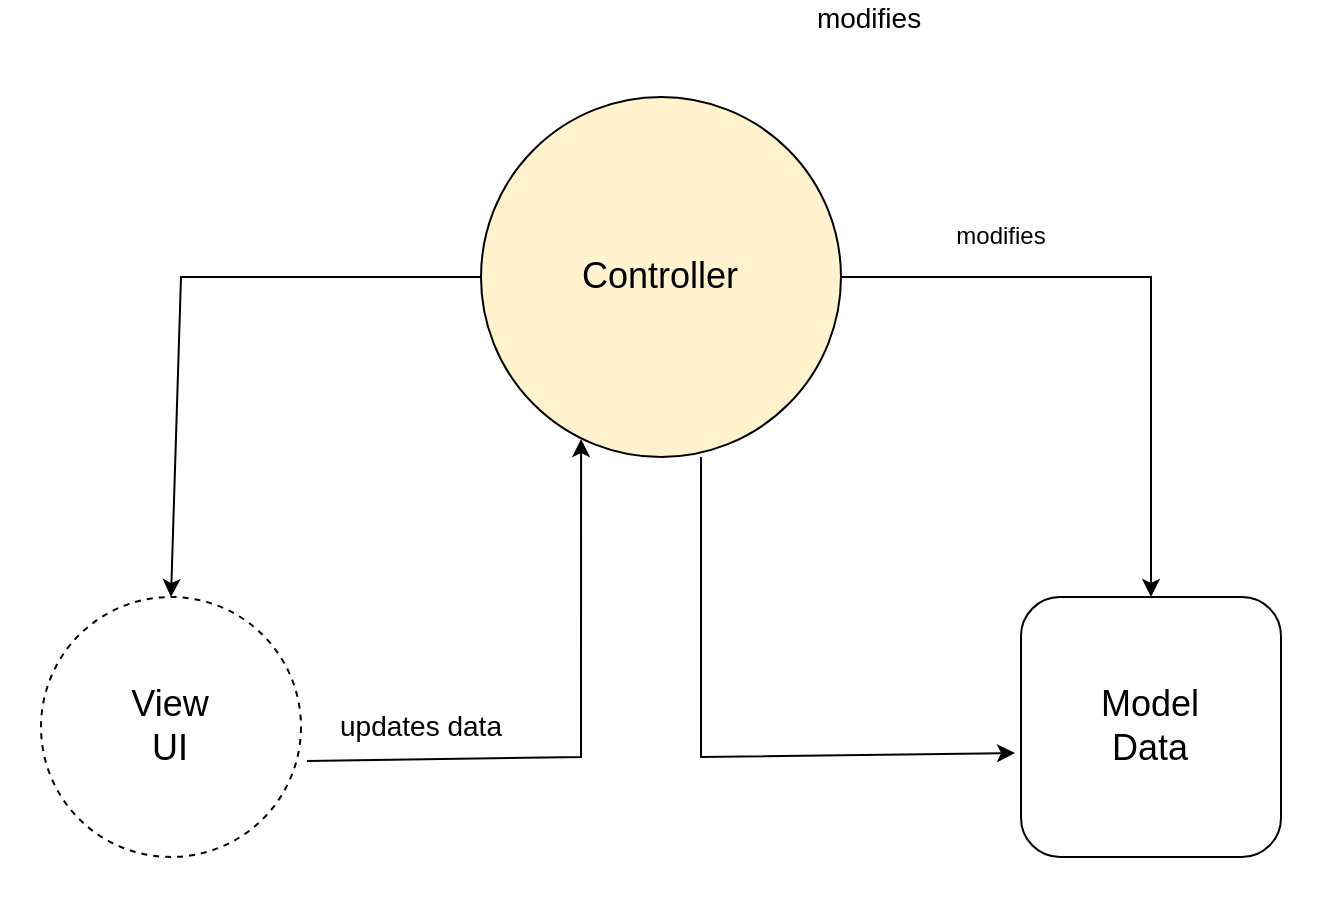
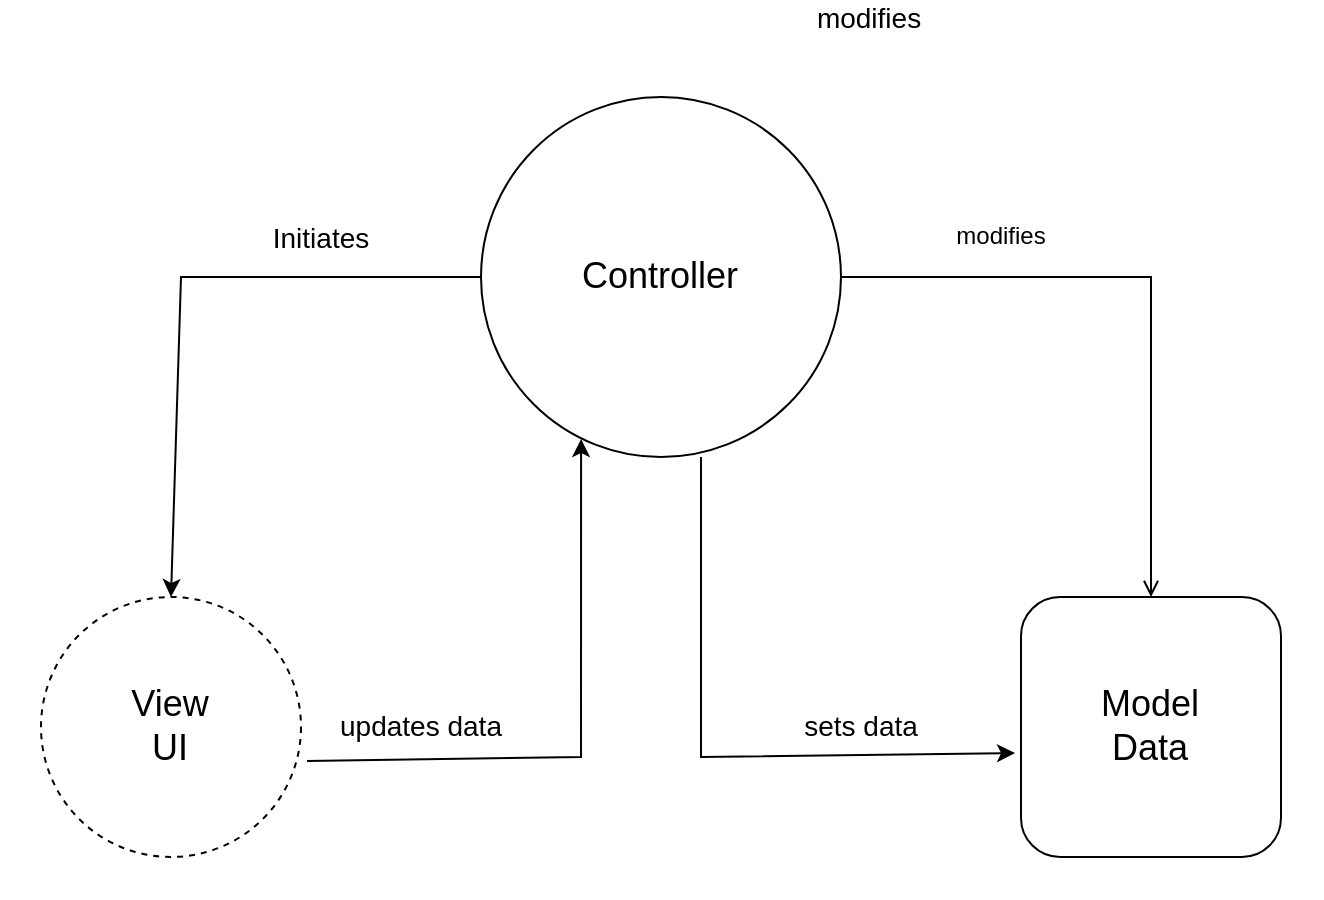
  <mxCell id="0" />
  <mxCell id="1" parent="0" />
- <mxCell id="2" style="edgeStyle=orthogonalEdgeStyle;rounded=0;orthogonalLoop=1;jettySize=auto;html=1;fontSize=18;exitX=1;exitY=0.5;exitDx=0;exitDy=0;" parent="1" source="4" target="6" edge="1"><mxGeometry relative="1" as="geometry"><mxPoint x="550" y="80" as="targetPoint" /></mxGeometry></mxCell>
+ <mxCell id="2" style="edgeStyle=orthogonalEdgeStyle;rounded=0;orthogonalLoop=1;jettySize=auto;html=1;fontSize=18;exitX=1;exitY=0.5;exitDx=0;exitDy=0;endArrow=open;" parent="1" source="4" target="6" edge="1"><mxGeometry relative="1" as="geometry"><mxPoint x="550" y="80" as="targetPoint" /></mxGeometry></mxCell>
  <mxCell id="3" value="modifies" style="edgeLabel;html=1;align=center;verticalAlign=middle;resizable=0;points=[];fontSize=14;" parent="2" vertex="1" connectable="0"><mxGeometry x="-0.657" y="4" relative="1" as="geometry"><mxPoint x="-41" y="-126" as="offset" /></mxGeometry></mxCell>
- <mxCell id="4" value="&lt;font style=&quot;font-size: 18px;&quot;&gt;Controller&lt;/font&gt;" style="ellipse;whiteSpace=wrap;html=1;aspect=fixed;fillColor=#fff2cc;" parent="1" vertex="1"><mxGeometry x="240" y="20" width="180" height="180" as="geometry" /></mxCell>
+ <mxCell id="4" value="&lt;font style=&quot;font-size: 18px;&quot;&gt;Controller&lt;/font&gt;" style="ellipse;whiteSpace=wrap;html=1;aspect=fixed;" parent="1" vertex="1"><mxGeometry x="240" y="20" width="180" height="180" as="geometry" /></mxCell>
  <mxCell id="5" value="View&lt;br&gt;UI" style="ellipse;whiteSpace=wrap;html=1;aspect=fixed;fontSize=18;dashed=1;" parent="1" vertex="1"><mxGeometry x="20" y="270" width="130" height="130" as="geometry" /></mxCell>
  <mxCell id="6" value="Model&lt;br&gt;Data" style="whiteSpace=wrap;html=1;aspect=fixed;fontSize=18;rounded=1;" parent="1" vertex="1"><mxGeometry x="510" y="270" width="130" height="130" as="geometry" /></mxCell>
  <mxCell id="7" value="" style="endArrow=classic;html=1;rounded=0;fontSize=18;exitX=0;exitY=0.5;exitDx=0;exitDy=0;entryX=0.5;entryY=0;entryDx=0;entryDy=0;" parent="1" source="4" target="5" edge="1"><mxGeometry width="50" height="50" relative="1" as="geometry"><mxPoint x="340" y="280" as="sourcePoint" /><mxPoint x="70" y="110" as="targetPoint" /><Array as="points"><mxPoint x="90" y="110" /></Array></mxGeometry></mxCell>
  <mxCell id="8" value="" style="endArrow=classic;html=1;rounded=0;fontSize=18;exitX=1.023;exitY=0.631;exitDx=0;exitDy=0;exitPerimeter=0;entryX=0.278;entryY=0.95;entryDx=0;entryDy=0;entryPerimeter=0;" parent="1" source="5" target="4" edge="1"><mxGeometry width="50" height="50" relative="1" as="geometry"><mxPoint x="340" y="280" as="sourcePoint" /><mxPoint x="410" y="350" as="targetPoint" /><Array as="points"><mxPoint x="290" y="350" /></Array></mxGeometry></mxCell>
  <mxCell id="9" value="" style="endArrow=classic;html=1;rounded=0;fontSize=18;entryX=-0.023;entryY=0.6;entryDx=0;entryDy=0;entryPerimeter=0;" parent="1" target="6" edge="1"><mxGeometry width="50" height="50" relative="1" as="geometry"><mxPoint x="350" y="200" as="sourcePoint" /><mxPoint x="359" y="400" as="targetPoint" /><Array as="points"><mxPoint x="350" y="350" /></Array></mxGeometry></mxCell>
+ <mxCell id="10" value="&lt;font style=&quot;font-size: 14px;&quot;&gt;Initiates&lt;/font&gt;" style="text;html=1;align=center;verticalAlign=middle;resizable=0;points=[];autosize=1;strokeColor=none;fillColor=none;fontSize=18;" parent="1" vertex="1"><mxGeometry x="125" y="70" width="70" height="40" as="geometry" /></mxCell>
  <mxCell id="11" value="updates data" style="text;html=1;align=center;verticalAlign=middle;resizable=0;points=[];autosize=1;strokeColor=none;fillColor=none;fontSize=14;" parent="1" vertex="1"><mxGeometry x="160" y="320" width="100" height="30" as="geometry" /></mxCell>
+ <mxCell id="12" value="sets data" style="text;html=1;align=center;verticalAlign=middle;resizable=0;points=[];autosize=1;strokeColor=none;fillColor=none;fontSize=14;" parent="1" vertex="1"><mxGeometry x="390" y="320" width="80" height="30" as="geometry" /></mxCell>
  <mxCell id="13" value="modifies" style="text;html=1;align=center;verticalAlign=middle;resizable=0;points=[];autosize=1;strokeColor=none;fillColor=none;" vertex="1" parent="1"><mxGeometry x="465" y="75" width="70" height="30" as="geometry" /></mxCell>
